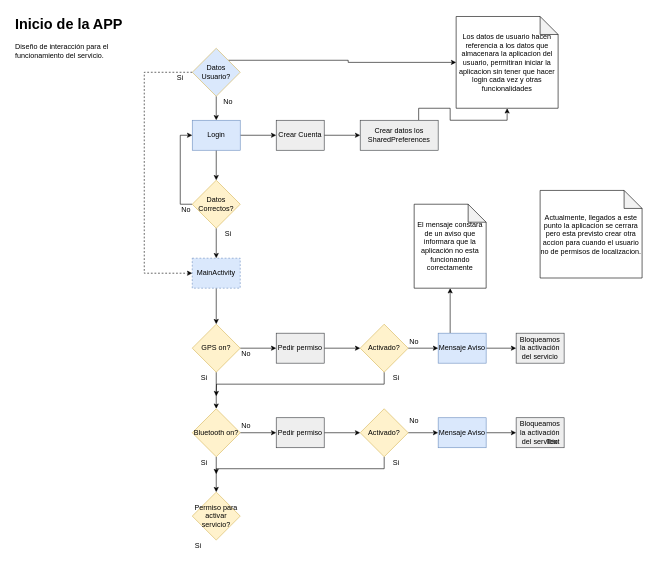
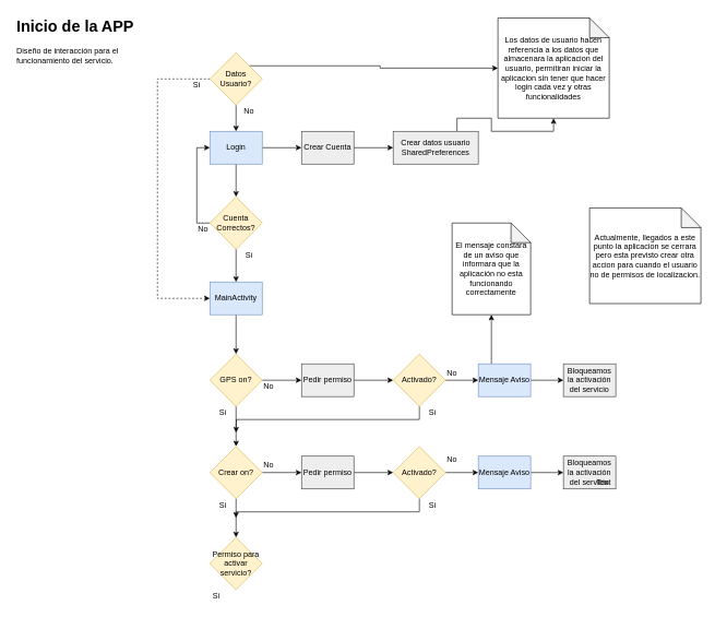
  <mxCell id="0" />
  <mxCell id="1" parent="0" />
  <mxCell id="2" style="edgeStyle=orthogonalEdgeStyle;rounded=0;orthogonalLoop=1;jettySize=auto;html=1;exitX=0;exitY=0.5;exitDx=0;exitDy=0;entryX=0;entryY=0.5;entryDx=0;entryDy=0;dashed=1;" parent="1" source="5" target="17" edge="1"><mxGeometry relative="1" as="geometry"><Array as="points"><mxPoint x="240" y="120" /><mxPoint x="240" y="455" /></Array></mxGeometry></mxCell>
  <mxCell id="3" style="edgeStyle=orthogonalEdgeStyle;rounded=0;orthogonalLoop=1;jettySize=auto;html=1;exitX=0.5;exitY=1;exitDx=0;exitDy=0;entryX=0.5;entryY=0;entryDx=0;entryDy=0;" parent="1" source="5" target="8" edge="1"><mxGeometry relative="1" as="geometry" /></mxCell>
  <mxCell id="4" style="edgeStyle=orthogonalEdgeStyle;rounded=0;orthogonalLoop=1;jettySize=auto;html=1;exitX=1;exitY=0;exitDx=0;exitDy=0;" parent="1" source="5" target="52" edge="1"><mxGeometry relative="1" as="geometry" /></mxCell>
- <mxCell id="5" value="Datos Usuario?" style="rhombus;whiteSpace=wrap;html=1;fillColor=#dae8fc;strokeColor=#d6b656;" parent="1" vertex="1"><mxGeometry x="320" y="80" width="80" height="80" as="geometry" /></mxCell>
+ <mxCell id="5" value="Datos Usuario?" style="rhombus;whiteSpace=wrap;html=1;fillColor=#fff2cc;strokeColor=#d6b656;" parent="1" vertex="1"><mxGeometry x="320" y="80" width="80" height="80" as="geometry" /></mxCell>
  <mxCell id="6" style="edgeStyle=orthogonalEdgeStyle;rounded=0;orthogonalLoop=1;jettySize=auto;html=1;entryX=0;entryY=0.5;entryDx=0;entryDy=0;" parent="1" source="8" target="10" edge="1"><mxGeometry relative="1" as="geometry" /></mxCell>
  <mxCell id="7" style="edgeStyle=orthogonalEdgeStyle;rounded=0;orthogonalLoop=1;jettySize=auto;html=1;entryX=0.5;entryY=0;entryDx=0;entryDy=0;" parent="1" source="8" target="15" edge="1"><mxGeometry relative="1" as="geometry" /></mxCell>
  <mxCell id="8" value="Login" style="rounded=0;whiteSpace=wrap;html=1;fillColor=#dae8fc;strokeColor=#6c8ebf;" parent="1" vertex="1"><mxGeometry x="320" y="200" width="80" height="50" as="geometry" /></mxCell>
  <mxCell id="9" style="edgeStyle=orthogonalEdgeStyle;rounded=0;orthogonalLoop=1;jettySize=auto;html=1;entryX=0;entryY=0.5;entryDx=0;entryDy=0;" parent="1" source="10" target="12" edge="1"><mxGeometry relative="1" as="geometry" /></mxCell>
  <mxCell id="10" value="Crear Cuenta" style="rounded=0;whiteSpace=wrap;html=1;fillColor=#eeeeee;strokeColor=#36393d;" parent="1" vertex="1"><mxGeometry x="460" y="200" width="80" height="50" as="geometry" /></mxCell>
  <mxCell id="11" style="edgeStyle=orthogonalEdgeStyle;rounded=0;orthogonalLoop=1;jettySize=auto;html=1;exitX=0.75;exitY=0;exitDx=0;exitDy=0;entryX=0.5;entryY=1;entryDx=0;entryDy=0;entryPerimeter=0;" parent="1" source="12" target="52" edge="1"><mxGeometry relative="1" as="geometry" /></mxCell>
- <mxCell id="12" value="Crear datos los SharedPreferences" style="rounded=0;whiteSpace=wrap;html=1;fillColor=#eeeeee;strokeColor=#36393d;" parent="1" vertex="1"><mxGeometry x="600" y="200" width="130" height="50" as="geometry" /></mxCell>
+ <mxCell id="12" value="Crear datos usuario SharedPreferences" style="rounded=0;whiteSpace=wrap;html=1;fillColor=#eeeeee;strokeColor=#36393d;" parent="1" vertex="1"><mxGeometry x="600" y="200" width="130" height="50" as="geometry" /></mxCell>
  <mxCell id="13" style="edgeStyle=orthogonalEdgeStyle;rounded=0;orthogonalLoop=1;jettySize=auto;html=1;entryX=0.5;entryY=0;entryDx=0;entryDy=0;" parent="1" source="15" target="17" edge="1"><mxGeometry relative="1" as="geometry" /></mxCell>
  <mxCell id="14" style="edgeStyle=orthogonalEdgeStyle;rounded=0;orthogonalLoop=1;jettySize=auto;html=1;entryX=0;entryY=0.5;entryDx=0;entryDy=0;" parent="1" source="15" target="8" edge="1"><mxGeometry relative="1" as="geometry"><Array as="points"><mxPoint x="300" y="340" /><mxPoint x="300" y="225" /></Array></mxGeometry></mxCell>
- <mxCell id="15" value="Datos Correctos?" style="rhombus;whiteSpace=wrap;html=1;fillColor=#fff2cc;strokeColor=#d6b656;" parent="1" vertex="1"><mxGeometry x="320" y="300" width="80" height="80" as="geometry" /></mxCell>
+ <mxCell id="15" value="Cuenta Correctos?" style="rhombus;whiteSpace=wrap;html=1;fillColor=#fff2cc;strokeColor=#d6b656;" parent="1" vertex="1"><mxGeometry x="320" y="300" width="80" height="80" as="geometry" /></mxCell>
  <mxCell id="16" style="edgeStyle=orthogonalEdgeStyle;rounded=0;orthogonalLoop=1;jettySize=auto;html=1;" parent="1" source="17" target="20" edge="1"><mxGeometry relative="1" as="geometry" /></mxCell>
- <mxCell id="17" value="MainActivity" style="rounded=0;whiteSpace=wrap;html=1;fillColor=#dae8fc;strokeColor=#6c8ebf;dashed=1;" parent="1" vertex="1"><mxGeometry x="320" y="430" width="80" height="50" as="geometry" /></mxCell>
+ <mxCell id="17" value="MainActivity" style="rounded=0;whiteSpace=wrap;html=1;fillColor=#dae8fc;strokeColor=#6c8ebf;" parent="1" vertex="1"><mxGeometry x="320" y="430" width="80" height="50" as="geometry" /></mxCell>
  <mxCell id="18" style="edgeStyle=orthogonalEdgeStyle;rounded=0;orthogonalLoop=1;jettySize=auto;html=1;entryX=0;entryY=0.5;entryDx=0;entryDy=0;" parent="1" source="20" target="26" edge="1"><mxGeometry relative="1" as="geometry" /></mxCell>
  <mxCell id="19" style="edgeStyle=orthogonalEdgeStyle;rounded=0;orthogonalLoop=1;jettySize=auto;html=1;entryX=0.5;entryY=0;entryDx=0;entryDy=0;" parent="1" source="20" target="23" edge="1"><mxGeometry relative="1" as="geometry" /></mxCell>
  <mxCell id="20" value="GPS on?" style="rhombus;whiteSpace=wrap;html=1;fillColor=#fff2cc;strokeColor=#d6b656;" parent="1" vertex="1"><mxGeometry x="320" y="540" width="80" height="80" as="geometry" /></mxCell>
  <mxCell id="21" style="edgeStyle=orthogonalEdgeStyle;rounded=0;orthogonalLoop=1;jettySize=auto;html=1;" parent="1" source="23" target="24" edge="1"><mxGeometry relative="1" as="geometry" /></mxCell>
  <mxCell id="22" style="edgeStyle=orthogonalEdgeStyle;rounded=0;orthogonalLoop=1;jettySize=auto;html=1;entryX=0;entryY=0.5;entryDx=0;entryDy=0;" parent="1" source="23" target="34" edge="1"><mxGeometry relative="1" as="geometry" /></mxCell>
- <mxCell id="23" value="Bluetooth on?" style="rhombus;whiteSpace=wrap;html=1;fillColor=#fff2cc;strokeColor=#d6b656;" parent="1" vertex="1"><mxGeometry x="320" y="681" width="80" height="80" as="geometry" /></mxCell>
+ <mxCell id="23" value="Crear on?" style="rhombus;whiteSpace=wrap;html=1;fillColor=#fff2cc;strokeColor=#d6b656;" parent="1" vertex="1"><mxGeometry x="320" y="681" width="80" height="80" as="geometry" /></mxCell>
  <mxCell id="24" value="Permiso para activar servicio?" style="rhombus;whiteSpace=wrap;html=1;fillColor=#fff2cc;strokeColor=#d6b656;" parent="1" vertex="1"><mxGeometry x="320" y="820" width="80" height="80" as="geometry" /></mxCell>
  <mxCell id="25" style="edgeStyle=orthogonalEdgeStyle;rounded=0;orthogonalLoop=1;jettySize=auto;html=1;entryX=0;entryY=0.5;entryDx=0;entryDy=0;" parent="1" source="26" target="29" edge="1"><mxGeometry relative="1" as="geometry" /></mxCell>
  <mxCell id="26" value="Pedir permiso" style="rounded=0;whiteSpace=wrap;html=1;fillColor=#eeeeee;strokeColor=#36393d;" parent="1" vertex="1"><mxGeometry x="460" y="555" width="80" height="50" as="geometry" /></mxCell>
  <mxCell id="27" style="edgeStyle=orthogonalEdgeStyle;rounded=0;orthogonalLoop=1;jettySize=auto;html=1;entryX=0;entryY=0.5;entryDx=0;entryDy=0;" parent="1" source="29" target="32" edge="1"><mxGeometry relative="1" as="geometry" /></mxCell>
  <mxCell id="28" style="edgeStyle=orthogonalEdgeStyle;rounded=0;orthogonalLoop=1;jettySize=auto;html=1;exitX=0.5;exitY=1;exitDx=0;exitDy=0;" parent="1" source="29" edge="1"><mxGeometry relative="1" as="geometry"><mxPoint x="360" y="660" as="targetPoint" /></mxGeometry></mxCell>
  <mxCell id="29" value="Activado?" style="rhombus;whiteSpace=wrap;html=1;fillColor=#fff2cc;strokeColor=#d6b656;" parent="1" vertex="1"><mxGeometry x="600" y="540" width="80" height="80" as="geometry" /></mxCell>
  <mxCell id="30" style="edgeStyle=orthogonalEdgeStyle;rounded=0;orthogonalLoop=1;jettySize=auto;html=1;exitX=0.25;exitY=0;exitDx=0;exitDy=0;" edge="1" parent="1" source="32" target="54"><mxGeometry relative="1" as="geometry" /></mxCell>
  <mxCell id="31" style="edgeStyle=orthogonalEdgeStyle;rounded=0;orthogonalLoop=1;jettySize=auto;html=1;exitX=1;exitY=0.5;exitDx=0;exitDy=0;entryX=0;entryY=0.5;entryDx=0;entryDy=0;" edge="1" parent="1" source="32" target="55"><mxGeometry relative="1" as="geometry" /></mxCell>
  <mxCell id="32" value="Mensaje Aviso" style="rounded=0;whiteSpace=wrap;html=1;fillColor=#dae8fc;strokeColor=#6c8ebf;" parent="1" vertex="1"><mxGeometry x="730" y="555" width="80" height="50" as="geometry" /></mxCell>
  <mxCell id="33" style="edgeStyle=orthogonalEdgeStyle;rounded=0;orthogonalLoop=1;jettySize=auto;html=1;entryX=0;entryY=0.5;entryDx=0;entryDy=0;" parent="1" source="34" target="37" edge="1"><mxGeometry relative="1" as="geometry" /></mxCell>
  <mxCell id="34" value="Pedir permiso" style="rounded=0;whiteSpace=wrap;html=1;fillColor=#eeeeee;strokeColor=#36393d;" parent="1" vertex="1"><mxGeometry x="460" y="696" width="80" height="50" as="geometry" /></mxCell>
  <mxCell id="35" style="edgeStyle=orthogonalEdgeStyle;rounded=0;orthogonalLoop=1;jettySize=auto;html=1;exitX=0.5;exitY=1;exitDx=0;exitDy=0;" parent="1" source="37" edge="1"><mxGeometry relative="1" as="geometry"><mxPoint x="360" y="790" as="targetPoint" /><Array as="points"><mxPoint x="640" y="781" /><mxPoint x="360" y="781" /></Array></mxGeometry></mxCell>
  <mxCell id="36" style="edgeStyle=orthogonalEdgeStyle;rounded=0;orthogonalLoop=1;jettySize=auto;html=1;exitX=1;exitY=0.5;exitDx=0;exitDy=0;entryX=0;entryY=0.5;entryDx=0;entryDy=0;" parent="1" source="37" edge="1" target="57"><mxGeometry relative="1" as="geometry"><mxPoint x="780" y="721" as="targetPoint" /></mxGeometry></mxCell>
  <mxCell id="37" value="Activado?" style="rhombus;whiteSpace=wrap;html=1;fillColor=#fff2cc;strokeColor=#d6b656;" parent="1" vertex="1"><mxGeometry x="600" y="681" width="80" height="80" as="geometry" /></mxCell>
  <mxCell id="38" value="Si" style="text;html=1;strokeColor=none;fillColor=none;align=center;verticalAlign=middle;whiteSpace=wrap;rounded=0;" parent="1" vertex="1"><mxGeometry x="310" y="900" width="40" height="20" as="geometry" /></mxCell>
  <mxCell id="39" value="Si" style="text;html=1;strokeColor=none;fillColor=none;align=center;verticalAlign=middle;whiteSpace=wrap;rounded=0;" parent="1" vertex="1"><mxGeometry x="640" y="761" width="40" height="20" as="geometry" /></mxCell>
  <mxCell id="40" value="Si" style="text;html=1;strokeColor=none;fillColor=none;align=center;verticalAlign=middle;whiteSpace=wrap;rounded=0;" parent="1" vertex="1"><mxGeometry x="640" y="620" width="40" height="20" as="geometry" /></mxCell>
  <mxCell id="41" value="Si" style="text;html=1;strokeColor=none;fillColor=none;align=center;verticalAlign=middle;whiteSpace=wrap;rounded=0;" parent="1" vertex="1"><mxGeometry x="320" y="620" width="40" height="20" as="geometry" /></mxCell>
  <mxCell id="42" value="Si" style="text;html=1;strokeColor=none;fillColor=none;align=center;verticalAlign=middle;whiteSpace=wrap;rounded=0;" parent="1" vertex="1"><mxGeometry x="320" y="761" width="40" height="20" as="geometry" /></mxCell>
  <mxCell id="43" value="Si" style="text;html=1;strokeColor=none;fillColor=none;align=center;verticalAlign=middle;whiteSpace=wrap;rounded=0;" parent="1" vertex="1"><mxGeometry x="360" y="380" width="40" height="20" as="geometry" /></mxCell>
  <mxCell id="44" value="Si" style="text;html=1;strokeColor=none;fillColor=none;align=center;verticalAlign=middle;whiteSpace=wrap;rounded=0;" parent="1" vertex="1"><mxGeometry x="280" y="120" width="40" height="20" as="geometry" /></mxCell>
  <mxCell id="45" value="No" style="text;html=1;strokeColor=none;fillColor=none;align=center;verticalAlign=middle;whiteSpace=wrap;rounded=0;" parent="1" vertex="1"><mxGeometry x="360" y="160" width="40" height="20" as="geometry" /></mxCell>
  <mxCell id="46" value="No" style="text;html=1;strokeColor=none;fillColor=none;align=center;verticalAlign=middle;whiteSpace=wrap;rounded=0;" parent="1" vertex="1"><mxGeometry x="290" y="340" width="40" height="20" as="geometry" /></mxCell>
  <mxCell id="47" value="No" style="text;html=1;strokeColor=none;fillColor=none;align=center;verticalAlign=middle;whiteSpace=wrap;rounded=0;" parent="1" vertex="1"><mxGeometry x="390" y="580" width="40" height="20" as="geometry" /></mxCell>
  <mxCell id="48" value="No" style="text;html=1;strokeColor=none;fillColor=none;align=center;verticalAlign=middle;whiteSpace=wrap;rounded=0;" parent="1" vertex="1"><mxGeometry x="670" y="560" width="40" height="20" as="geometry" /></mxCell>
  <mxCell id="49" value="No" style="text;html=1;strokeColor=none;fillColor=none;align=center;verticalAlign=middle;whiteSpace=wrap;rounded=0;" parent="1" vertex="1"><mxGeometry x="390" y="700" width="40" height="20" as="geometry" /></mxCell>
  <mxCell id="50" value="No" style="text;html=1;strokeColor=none;fillColor=none;align=center;verticalAlign=middle;whiteSpace=wrap;rounded=0;" parent="1" vertex="1"><mxGeometry x="670" y="690.5" width="40" height="20" as="geometry" /></mxCell>
  <mxCell id="51" value="&lt;h1&gt;Inicio de la APP&lt;/h1&gt;&lt;div&gt;Diseño de interacción para el funcionamiento del servicio.&lt;/div&gt;" style="text;html=1;strokeColor=none;fillColor=none;spacing=5;spacingTop=-20;whiteSpace=wrap;overflow=hidden;rounded=0;" parent="1" vertex="1"><mxGeometry x="20" y="20" width="210" height="120" as="geometry" /></mxCell>
  <mxCell id="52" value="Los datos de usuario hacen referencia a los datos que almacenara la aplicacion del usuario, permitiran iniciar la aplicacion sin tener que hacer login cada vez y otras funcionalidades" style="shape=note;whiteSpace=wrap;html=1;backgroundOutline=1;darkOpacity=0.05;rounded=0;" parent="1" vertex="1"><mxGeometry x="760" y="27" width="170" height="153" as="geometry" /></mxCell>
  <mxCell id="53" value="Actualmente, llegados a este punto la aplicacion se cerrara pero esta previsto crear otra accion para cuando el usuario no de permisos de localizacion." style="shape=note;whiteSpace=wrap;html=1;backgroundOutline=1;darkOpacity=0.05;rounded=0;" parent="1" vertex="1"><mxGeometry x="900" y="317" width="170" height="146" as="geometry" /></mxCell>
  <mxCell id="54" value="El mensaje constara de un aviso que informara que la aplicación no esta funcionando correctamente" style="shape=note;whiteSpace=wrap;html=1;backgroundOutline=1;darkOpacity=0.05;rounded=0;" vertex="1" parent="1"><mxGeometry x="690" y="340" width="120" height="140" as="geometry" /></mxCell>
  <mxCell id="55" value="Bloqueamos la activación del servicio" style="rounded=0;whiteSpace=wrap;html=1;fillColor=#eeeeee;strokeColor=#36393d;" vertex="1" parent="1"><mxGeometry x="860" y="555" width="80" height="50" as="geometry" /></mxCell>
  <mxCell id="56" style="edgeStyle=orthogonalEdgeStyle;rounded=0;orthogonalLoop=1;jettySize=auto;html=1;exitX=1;exitY=0.5;exitDx=0;exitDy=0;entryX=0;entryY=0.5;entryDx=0;entryDy=0;" edge="1" parent="1" source="57" target="58"><mxGeometry relative="1" as="geometry" /></mxCell>
  <mxCell id="57" value="Mensaje Aviso" style="rounded=0;whiteSpace=wrap;html=1;fillColor=#dae8fc;strokeColor=#6c8ebf;" vertex="1" parent="1"><mxGeometry x="730" y="696" width="80" height="50" as="geometry" /></mxCell>
  <mxCell id="58" value="Bloqueamos la activación del servicio" style="rounded=0;whiteSpace=wrap;html=1;fillColor=#eeeeee;strokeColor=#36393d;" vertex="1" parent="1"><mxGeometry x="860" y="696" width="80" height="50" as="geometry" /></mxCell>
  <mxCell id="59" value="Text" style="text;html=1;resizable=0;points=[];autosize=1;align=left;verticalAlign=top;spacingTop=-4;" vertex="1" parent="1"><mxGeometry x="909" y="726" width="40" height="20" as="geometry" /></mxCell>
